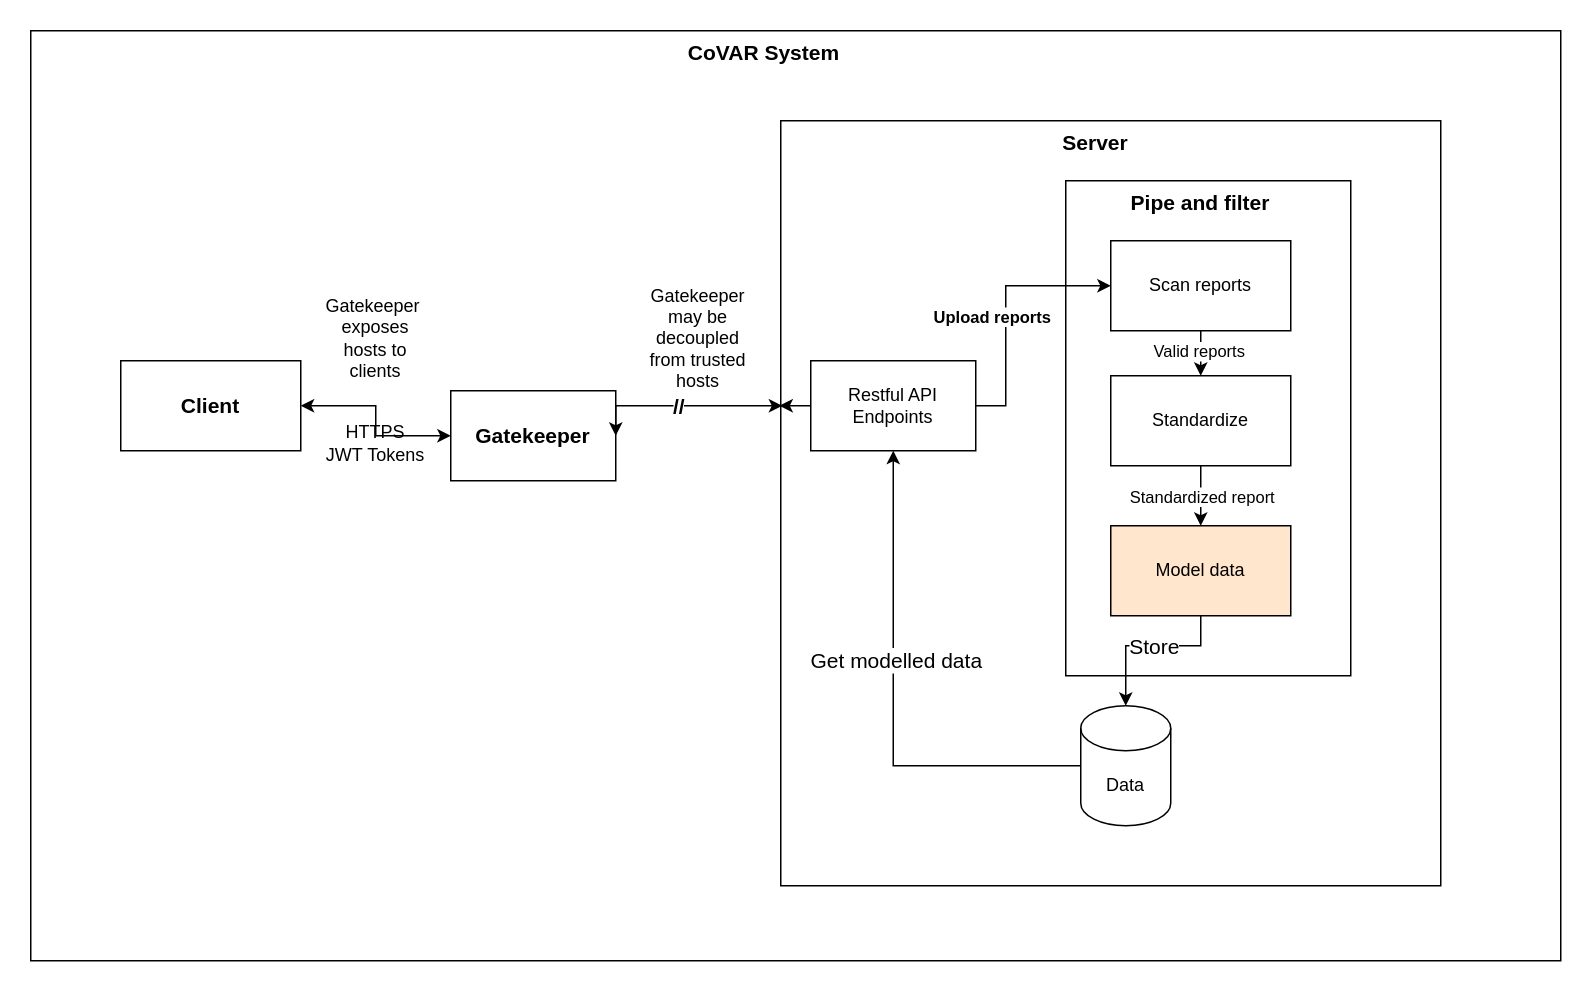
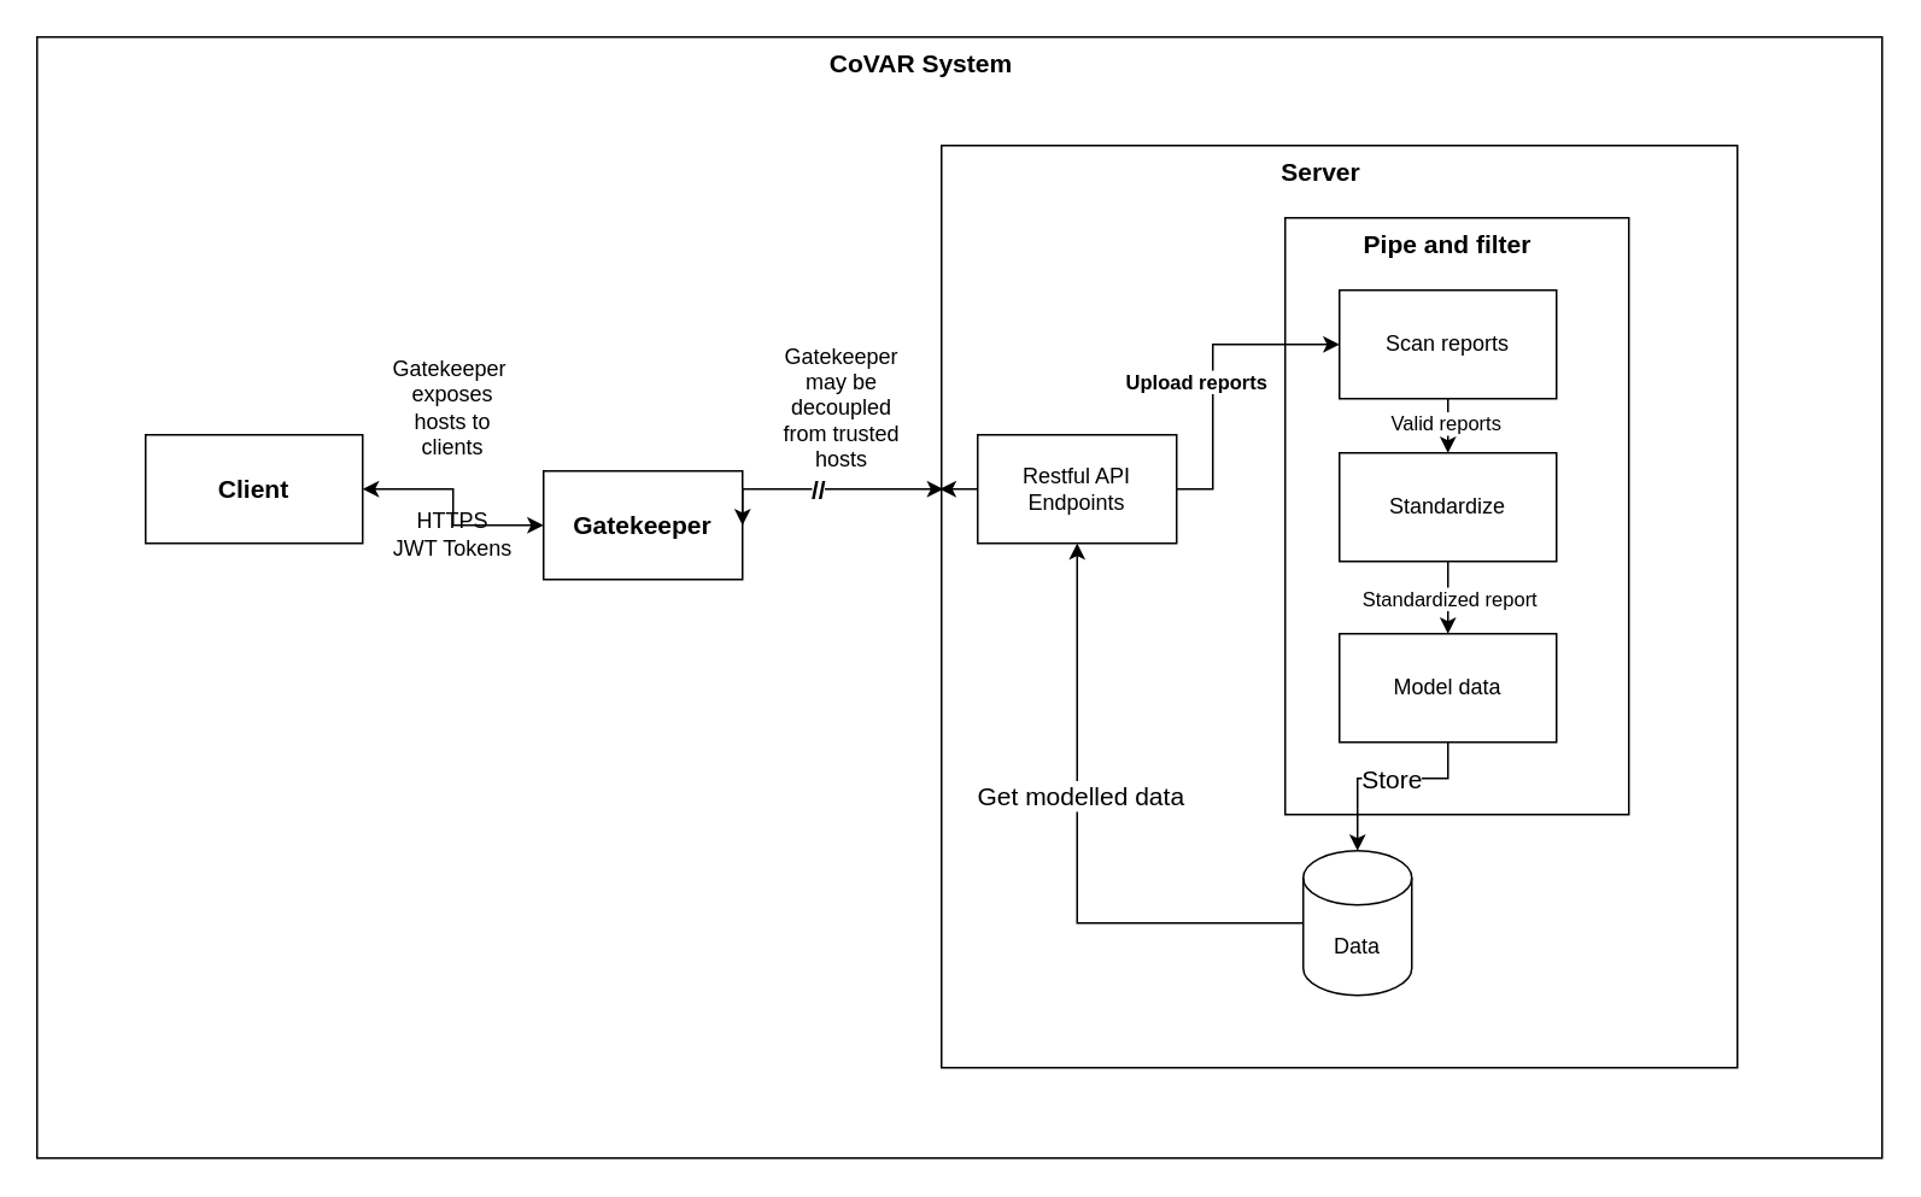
  <mxCell id="0" />
  <mxCell id="1" parent="0" />
  <mxCell id="2" value="" style="rounded=0;whiteSpace=wrap;html=1;" vertex="1" parent="1"><mxGeometry x="20" y="20" width="1020" height="620" as="geometry" /></mxCell>
  <mxCell id="3" style="edgeStyle=orthogonalEdgeStyle;rounded=0;orthogonalLoop=1;jettySize=auto;html=1;exitX=1;exitY=0.5;exitDx=0;exitDy=0;entryX=0;entryY=0.5;entryDx=0;entryDy=0;startArrow=classic;startFill=1;" edge="1" parent="1" source="4" target="7"><mxGeometry relative="1" as="geometry" /></mxCell>
  <mxCell id="4" value="&lt;b&gt;&lt;font style=&quot;font-size: 14px;&quot;&gt;Client&lt;/font&gt;&lt;/b&gt;" style="rounded=0;whiteSpace=wrap;html=1;" vertex="1" parent="1"><mxGeometry x="80" y="240" width="120" height="60" as="geometry" /></mxCell>
  <mxCell id="5" value="" style="rounded=0;whiteSpace=wrap;html=1;" vertex="1" parent="1"><mxGeometry x="520" y="80" width="440" height="510" as="geometry" /></mxCell>
  <mxCell id="6" value="&lt;font style=&quot;font-size: 14px;&quot;&gt;&lt;b&gt;Server&lt;/b&gt;&lt;/font&gt;" style="text;html=1;align=center;verticalAlign=middle;whiteSpace=wrap;rounded=0;" vertex="1" parent="1"><mxGeometry x="700" y="80" width="60" height="30" as="geometry" /></mxCell>
  <mxCell id="7" value="&lt;b&gt;&lt;font style=&quot;font-size: 14px;&quot;&gt;Gatekeeper&lt;/font&gt;&lt;/b&gt;" style="rounded=0;whiteSpace=wrap;html=1;" vertex="1" parent="1"><mxGeometry x="300" y="260" width="110" height="60" as="geometry" /></mxCell>
  <mxCell id="8" style="edgeStyle=orthogonalEdgeStyle;rounded=0;orthogonalLoop=1;jettySize=auto;html=1;exitX=1;exitY=0.5;exitDx=0;exitDy=0;startArrow=classic;startFill=1;" edge="1" parent="1" source="7"><mxGeometry relative="1" as="geometry"><mxPoint x="521" y="270" as="targetPoint" /><Array as="points"><mxPoint x="521" y="270" /></Array></mxGeometry></mxCell>
  <mxCell id="9" value="&lt;font style=&quot;font-size: 14px;&quot;&gt;&lt;b&gt;//&lt;/b&gt;&lt;/font&gt;" style="edgeLabel;html=1;align=center;verticalAlign=middle;resizable=0;points=[];" vertex="1" connectable="0" parent="8"><mxGeometry x="-0.069" relative="1" as="geometry"><mxPoint as="offset" /></mxGeometry></mxCell>
  <mxCell id="10" style="edgeStyle=orthogonalEdgeStyle;rounded=0;orthogonalLoop=1;jettySize=auto;html=1;exitX=0;exitY=0.5;exitDx=0;exitDy=0;exitPerimeter=0;entryX=0.5;entryY=1;entryDx=0;entryDy=0;" edge="1" parent="1" source="12" target="14"><mxGeometry relative="1" as="geometry" /></mxCell>
  <mxCell id="11" value="&lt;font style=&quot;font-size: 14px;&quot;&gt;Get modelled data&lt;/font&gt;" style="edgeLabel;html=1;align=center;verticalAlign=middle;resizable=0;points=[];" vertex="1" connectable="0" parent="10"><mxGeometry x="0.17" y="-1" relative="1" as="geometry"><mxPoint as="offset" /></mxGeometry></mxCell>
  <mxCell id="12" value="Data" style="shape=cylinder3;whiteSpace=wrap;html=1;boundedLbl=1;backgroundOutline=1;size=15;" vertex="1" parent="1"><mxGeometry x="720" y="470" width="60" height="80" as="geometry" /></mxCell>
  <mxCell id="13" value="Gatekeeper&amp;nbsp; exposes hosts to clients" style="text;html=1;align=center;verticalAlign=middle;whiteSpace=wrap;rounded=0;" vertex="1" parent="1"><mxGeometry x="220" y="190" width="60" height="70" as="geometry" /></mxCell>
  <mxCell id="14" value="Restful API Endpoints" style="rounded=0;whiteSpace=wrap;html=1;" vertex="1" parent="1"><mxGeometry x="540" y="240" width="110" height="60" as="geometry" /></mxCell>
  <mxCell id="15" value="Gatekeeper may be decoupled from trusted hosts" style="text;html=1;align=center;verticalAlign=middle;whiteSpace=wrap;rounded=0;" vertex="1" parent="1"><mxGeometry x="430" y="190" width="70" height="70" as="geometry" /></mxCell>
  <mxCell id="16" value="HTTPS&lt;div&gt;JWT Tokens&lt;/div&gt;" style="text;html=1;align=center;verticalAlign=middle;whiteSpace=wrap;rounded=0;" vertex="1" parent="1"><mxGeometry x="215" y="280" width="70" height="30" as="geometry" /></mxCell>
  <mxCell id="17" value="" style="rounded=0;whiteSpace=wrap;html=1;" vertex="1" parent="1"><mxGeometry x="710" y="120" width="190" height="330" as="geometry" /></mxCell>
  <mxCell id="18" style="edgeStyle=orthogonalEdgeStyle;rounded=0;orthogonalLoop=1;jettySize=auto;html=1;exitX=1;exitY=0.5;exitDx=0;exitDy=0;entryX=0;entryY=0.5;entryDx=0;entryDy=0;startArrow=none;startFill=0;" edge="1" parent="1" source="14" target="20"><mxGeometry relative="1" as="geometry"><Array as="points"><mxPoint x="670" y="270" /><mxPoint x="670" y="190" /></Array></mxGeometry></mxCell>
  <mxCell id="19" value="&lt;b&gt;Upload reports&lt;/b&gt;" style="edgeLabel;html=1;align=center;verticalAlign=middle;resizable=0;points=[];" vertex="1" connectable="0" parent="18"><mxGeometry x="-0.176" y="-1" relative="1" as="geometry"><mxPoint x="-11" y="-10" as="offset" /></mxGeometry></mxCell>
  <mxCell id="20" value="Scan reports" style="rounded=0;whiteSpace=wrap;html=1;" vertex="1" parent="1"><mxGeometry x="740" y="160" width="120" height="60" as="geometry" /></mxCell>
  <mxCell id="21" value="Standardize" style="rounded=0;whiteSpace=wrap;html=1;" vertex="1" parent="1"><mxGeometry x="740" y="250" width="120" height="60" as="geometry" /></mxCell>
- <mxCell id="22" value="Model data" style="rounded=0;whiteSpace=wrap;html=1;fillColor=#ffe6cc;" vertex="1" parent="1"><mxGeometry x="740" y="350" width="120" height="60" as="geometry" /></mxCell>
+ <mxCell id="22" value="Model data" style="rounded=0;whiteSpace=wrap;html=1;" vertex="1" parent="1"><mxGeometry x="740" y="350" width="120" height="60" as="geometry" /></mxCell>
  <mxCell id="23" style="edgeStyle=orthogonalEdgeStyle;rounded=0;orthogonalLoop=1;jettySize=auto;html=1;exitX=0.5;exitY=1;exitDx=0;exitDy=0;entryX=0.5;entryY=0;entryDx=0;entryDy=0;entryPerimeter=0;" edge="1" parent="1" source="22" target="12"><mxGeometry relative="1" as="geometry"><Array as="points"><mxPoint x="800" y="430" /><mxPoint x="750" y="430" /></Array></mxGeometry></mxCell>
  <mxCell id="24" value="&lt;font style=&quot;font-size: 14px;&quot;&gt;Store&lt;/font&gt;" style="edgeLabel;html=1;align=center;verticalAlign=middle;resizable=0;points=[];" vertex="1" connectable="0" parent="23"><mxGeometry x="-0.05" relative="1" as="geometry"><mxPoint as="offset" /></mxGeometry></mxCell>
  <mxCell id="25" style="edgeStyle=orthogonalEdgeStyle;rounded=0;orthogonalLoop=1;jettySize=auto;html=1;exitX=0.5;exitY=1;exitDx=0;exitDy=0;entryX=0.5;entryY=0;entryDx=0;entryDy=0;startArrow=none;startFill=0;" edge="1" parent="1" source="20" target="21"><mxGeometry relative="1" as="geometry" /></mxCell>
  <mxCell id="26" value="Valid reports" style="edgeLabel;html=1;align=center;verticalAlign=middle;resizable=0;points=[];" vertex="1" connectable="0" parent="25"><mxGeometry x="-0.133" y="-2" relative="1" as="geometry"><mxPoint as="offset" /></mxGeometry></mxCell>
  <mxCell id="27" style="edgeStyle=orthogonalEdgeStyle;rounded=0;orthogonalLoop=1;jettySize=auto;html=1;exitX=0.5;exitY=1;exitDx=0;exitDy=0;entryX=0.5;entryY=0;entryDx=0;entryDy=0;" edge="1" parent="1" source="21" target="22"><mxGeometry relative="1" as="geometry" /></mxCell>
  <mxCell id="28" value="Standardized report" style="edgeLabel;html=1;align=center;verticalAlign=middle;resizable=0;points=[];" vertex="1" connectable="0" parent="27"><mxGeometry x="-0.333" relative="1" as="geometry"><mxPoint y="7" as="offset" /></mxGeometry></mxCell>
  <mxCell id="29" value="&lt;font style=&quot;font-size: 14px;&quot;&gt;&lt;b&gt;Pipe and filter&lt;/b&gt;&lt;/font&gt;" style="text;html=1;align=center;verticalAlign=middle;whiteSpace=wrap;rounded=0;" vertex="1" parent="1"><mxGeometry x="750" y="120" width="100" height="30" as="geometry" /></mxCell>
  <mxCell id="30" value="&lt;font style=&quot;font-size: 14px;&quot;&gt;&lt;b&gt;CoVAR System&lt;/b&gt;&lt;/font&gt;" style="text;html=1;align=center;verticalAlign=middle;whiteSpace=wrap;rounded=0;" vertex="1" parent="1"><mxGeometry x="454" y="20" width="110" height="30" as="geometry" /></mxCell>
  <mxCell id="31" style="edgeStyle=orthogonalEdgeStyle;rounded=0;orthogonalLoop=1;jettySize=auto;html=1;exitX=0;exitY=0.5;exitDx=0;exitDy=0;entryX=-0.002;entryY=0.373;entryDx=0;entryDy=0;entryPerimeter=0;" edge="1" parent="1" source="14" target="5"><mxGeometry relative="1" as="geometry" /></mxCell>
